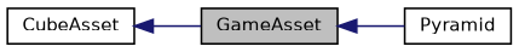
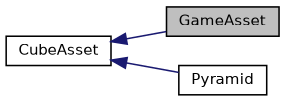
  digraph {
    rankdir=LR
    node [color=black fillcolor=white fontname=Helvetica fontsize=10 shape=record style=filled]
    edge [color=midnightblue dir=back fontname=Helvetica fontsize=10 labelfontname=Helvetica labelfontsize=10 style=solid]
    n1 [fillcolor=grey75 fontcolor=black height=0.2 label=GameAsset width=0.4]
    n2 [height=0.2 label=Pyramid width=0.4]
    n3 [height=0.2 label=CubeAsset width=0.4]
-   n1 -> n2
+   n3 -> n2
    n3 -> n1
  }
